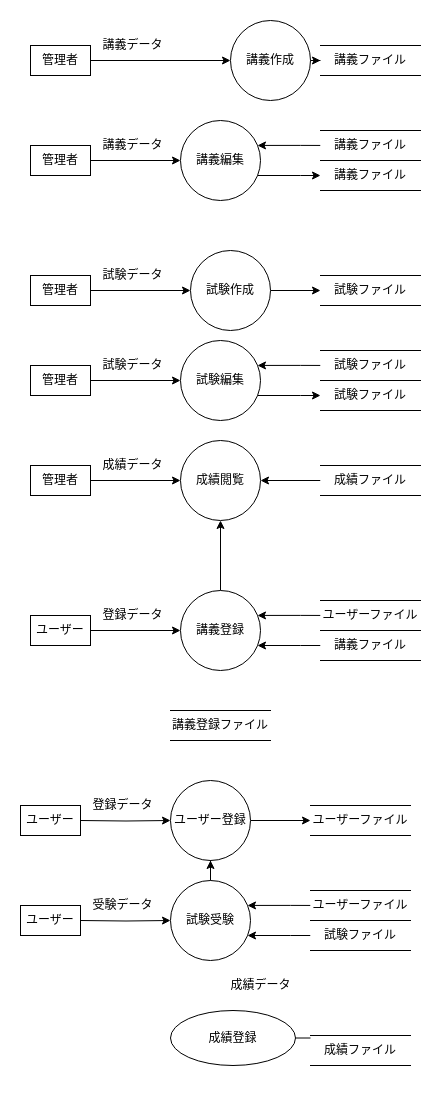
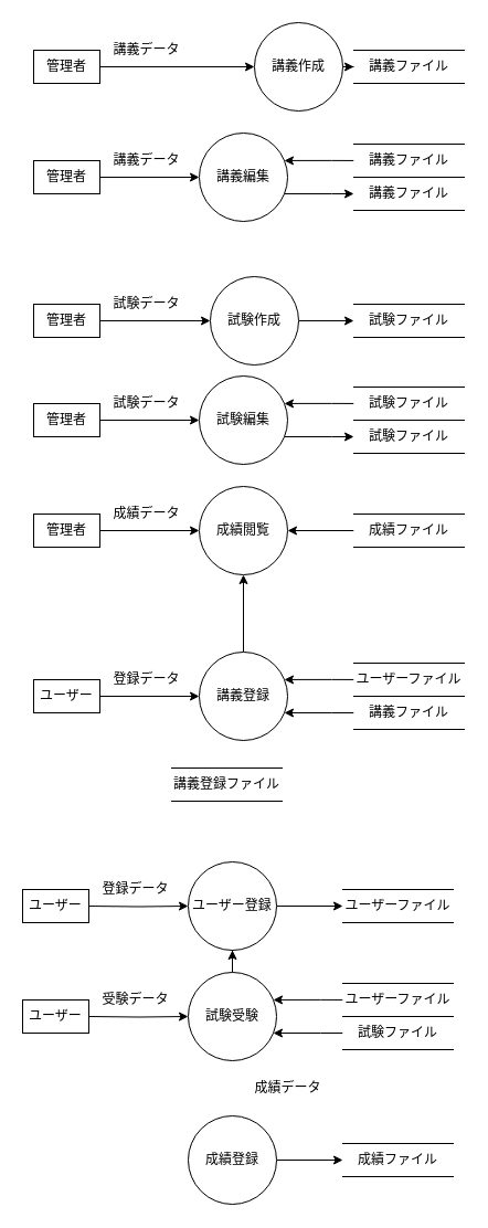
  <mxCell id="0" />
  <mxCell id="1" parent="0" />
  <mxCell id="2" value="" style="edgeStyle=orthogonalEdgeStyle;rounded=0;orthogonalLoop=1;jettySize=auto;html=1;" edge="1" parent="1" source="3" target="5"><mxGeometry relative="1" as="geometry" /></mxCell>
  <mxCell id="3" value="管理者" style="html=1;whiteSpace=wrap;" vertex="1" parent="1"><mxGeometry x="30" y="45" width="60" height="30" as="geometry" /></mxCell>
  <mxCell id="4" value="" style="edgeStyle=orthogonalEdgeStyle;rounded=0;orthogonalLoop=1;jettySize=auto;html=1;" edge="1" parent="1" source="5" target="6"><mxGeometry relative="1" as="geometry" /></mxCell>
  <mxCell id="5" value="講義作成" style="shape=ellipse;html=1;dashed=0;whiteSpace=wrap;aspect=fixed;perimeter=ellipsePerimeter;" vertex="1" parent="1"><mxGeometry x="230" y="20" width="80" height="80" as="geometry" /></mxCell>
  <mxCell id="6" value="講義ファイル" style="html=1;dashed=0;whiteSpace=wrap;shape=partialRectangle;right=0;left=0;" vertex="1" parent="1"><mxGeometry x="320" y="45" width="100" height="30" as="geometry" /></mxCell>
  <mxCell id="7" value="" style="edgeStyle=orthogonalEdgeStyle;rounded=0;orthogonalLoop=1;jettySize=auto;html=1;" edge="1" parent="1" source="8" target="10"><mxGeometry relative="1" as="geometry" /></mxCell>
  <mxCell id="8" value="管理者" style="html=1;whiteSpace=wrap;" vertex="1" parent="1"><mxGeometry x="30" y="275" width="60" height="30" as="geometry" /></mxCell>
  <mxCell id="9" value="" style="edgeStyle=orthogonalEdgeStyle;rounded=0;orthogonalLoop=1;jettySize=auto;html=1;" edge="1" parent="1" source="10" target="11"><mxGeometry relative="1" as="geometry" /></mxCell>
  <mxCell id="10" value="試験作成" style="shape=ellipse;html=1;dashed=0;whiteSpace=wrap;aspect=fixed;perimeter=ellipsePerimeter;" vertex="1" parent="1"><mxGeometry x="190" y="250" width="80" height="80" as="geometry" /></mxCell>
  <mxCell id="11" value="試験ファイル" style="html=1;dashed=0;whiteSpace=wrap;shape=partialRectangle;right=0;left=0;" vertex="1" parent="1"><mxGeometry x="320" y="275" width="100" height="30" as="geometry" /></mxCell>
  <mxCell id="12" value="講義データ" style="text;html=1;align=center;verticalAlign=middle;resizable=0;points=[];autosize=1;strokeColor=none;fillColor=none;" vertex="1" parent="1"><mxGeometry x="92" y="30" width="80" height="30" as="geometry" /></mxCell>
  <mxCell id="13" value="試験データ" style="text;html=1;align=center;verticalAlign=middle;resizable=0;points=[];autosize=1;strokeColor=none;fillColor=none;" vertex="1" parent="1"><mxGeometry x="92" y="260" width="80" height="30" as="geometry" /></mxCell>
  <mxCell id="14" value="" style="edgeStyle=orthogonalEdgeStyle;rounded=0;orthogonalLoop=1;jettySize=auto;html=1;" edge="1" parent="1" target="17"><mxGeometry relative="1" as="geometry"><mxPoint x="80" y="820" as="sourcePoint" /></mxGeometry></mxCell>
  <mxCell id="15" value="ユーザー" style="html=1;whiteSpace=wrap;" vertex="1" parent="1"><mxGeometry x="20" y="905" width="60" height="30" as="geometry" /></mxCell>
  <mxCell id="16" value="" style="edgeStyle=orthogonalEdgeStyle;rounded=0;orthogonalLoop=1;jettySize=auto;html=1;" edge="1" parent="1" source="17" target="18"><mxGeometry relative="1" as="geometry" /></mxCell>
  <mxCell id="17" value="ユーザー登録" style="shape=ellipse;html=1;dashed=0;whiteSpace=wrap;aspect=fixed;perimeter=ellipsePerimeter;" vertex="1" parent="1"><mxGeometry x="170" y="780" width="80" height="80" as="geometry" /></mxCell>
  <mxCell id="18" value="ユーザーファイル" style="html=1;dashed=0;whiteSpace=wrap;shape=partialRectangle;right=0;left=0;" vertex="1" parent="1"><mxGeometry x="310" y="805" width="100" height="30" as="geometry" /></mxCell>
  <mxCell id="19" value="登録データ" style="text;html=1;align=center;verticalAlign=middle;resizable=0;points=[];autosize=1;strokeColor=none;fillColor=none;" vertex="1" parent="1"><mxGeometry x="82" y="790" width="80" height="30" as="geometry" /></mxCell>
  <mxCell id="20" value="" style="edgeStyle=orthogonalEdgeStyle;rounded=0;orthogonalLoop=1;jettySize=auto;html=1;" edge="1" parent="1" target="23"><mxGeometry relative="1" as="geometry"><mxPoint x="80" y="920" as="sourcePoint" /></mxGeometry></mxCell>
  <mxCell id="21" value="ユーザー" style="html=1;whiteSpace=wrap;" vertex="1" parent="1"><mxGeometry x="20" y="805" width="60" height="30" as="geometry" /></mxCell>
  <mxCell id="22" value="" style="edgeStyle=orthogonalEdgeStyle;rounded=0;orthogonalLoop=1;jettySize=auto;html=1;" edge="1" parent="1" source="23" target="17"><mxGeometry relative="1" as="geometry" /></mxCell>
  <mxCell id="23" value="試験受験" style="shape=ellipse;html=1;dashed=0;whiteSpace=wrap;aspect=fixed;perimeter=ellipsePerimeter;" vertex="1" parent="1"><mxGeometry x="170" y="880" width="80" height="80" as="geometry" /></mxCell>
  <mxCell id="24" value="受験データ" style="text;html=1;align=center;verticalAlign=middle;resizable=0;points=[];autosize=1;strokeColor=none;fillColor=none;" vertex="1" parent="1"><mxGeometry x="82" y="890" width="80" height="30" as="geometry" /></mxCell>
  <mxCell id="25" value="" style="edgeStyle=orthogonalEdgeStyle;rounded=0;orthogonalLoop=1;jettySize=auto;html=1;" edge="1" parent="1" source="26" target="28"><mxGeometry relative="1" as="geometry" /></mxCell>
- <mxCell id="26" value="成績登録" style="shape=ellipse;html=1;dashed=0;whiteSpace=wrap;aspect=fixed;perimeter=ellipsePerimeter;" vertex="1" parent="1"><mxGeometry x="170" y="1010" width="125" height="55" as="geometry" /></mxCell>
+ <mxCell id="26" value="成績登録" style="shape=ellipse;html=1;dashed=0;whiteSpace=wrap;aspect=fixed;perimeter=ellipsePerimeter;" vertex="1" parent="1"><mxGeometry x="170" y="1010" width="80" height="80" as="geometry" /></mxCell>
  <mxCell id="27" value="成績データ" style="text;html=1;align=center;verticalAlign=middle;resizable=0;points=[];autosize=1;strokeColor=none;fillColor=none;" vertex="1" parent="1"><mxGeometry x="220" y="970" width="80" height="30" as="geometry" /></mxCell>
  <mxCell id="28" value="成績ファイル" style="html=1;dashed=0;whiteSpace=wrap;shape=partialRectangle;right=0;left=0;" vertex="1" parent="1"><mxGeometry x="310" y="1035" width="100" height="30" as="geometry" /></mxCell>
  <mxCell id="29" value="" style="edgeStyle=orthogonalEdgeStyle;rounded=0;orthogonalLoop=1;jettySize=auto;html=1;" edge="1" parent="1" source="30" target="32"><mxGeometry relative="1" as="geometry" /></mxCell>
  <mxCell id="30" value="管理者" style="html=1;whiteSpace=wrap;" vertex="1" parent="1"><mxGeometry x="30" y="145" width="60" height="30" as="geometry" /></mxCell>
  <mxCell id="31" value="" style="edgeStyle=orthogonalEdgeStyle;rounded=0;orthogonalLoop=1;jettySize=auto;html=1;" edge="1" parent="1" source="32" target="33"><mxGeometry relative="1" as="geometry"><Array as="points"><mxPoint x="300" y="175" /><mxPoint x="300" y="175" /></Array></mxGeometry></mxCell>
  <mxCell id="32" value="講義編集" style="shape=ellipse;html=1;dashed=0;whiteSpace=wrap;aspect=fixed;perimeter=ellipsePerimeter;" vertex="1" parent="1"><mxGeometry x="180" y="120" width="80" height="80" as="geometry" /></mxCell>
  <mxCell id="33" value="講義ファイル" style="html=1;dashed=0;whiteSpace=wrap;shape=partialRectangle;right=0;left=0;" vertex="1" parent="1"><mxGeometry x="320" y="160" width="100" height="30" as="geometry" /></mxCell>
  <mxCell id="34" value="講義データ" style="text;html=1;align=center;verticalAlign=middle;resizable=0;points=[];autosize=1;strokeColor=none;fillColor=none;" vertex="1" parent="1"><mxGeometry x="92" y="130" width="80" height="30" as="geometry" /></mxCell>
  <mxCell id="35" value="" style="edgeStyle=orthogonalEdgeStyle;rounded=0;orthogonalLoop=1;jettySize=auto;html=1;" edge="1" parent="1"><mxGeometry relative="1" as="geometry"><mxPoint x="320" y="144.94" as="sourcePoint" /><mxPoint x="257" y="144.94" as="targetPoint" /><Array as="points"><mxPoint x="300" y="144.94" /><mxPoint x="300" y="144.94" /></Array></mxGeometry></mxCell>
  <mxCell id="36" value="講義ファイル" style="html=1;dashed=0;whiteSpace=wrap;shape=partialRectangle;right=0;left=0;" vertex="1" parent="1"><mxGeometry x="320" y="130" width="100" height="30" as="geometry" /></mxCell>
  <mxCell id="37" value="" style="edgeStyle=orthogonalEdgeStyle;rounded=0;orthogonalLoop=1;jettySize=auto;html=1;" edge="1" parent="1" source="38" target="40"><mxGeometry relative="1" as="geometry" /></mxCell>
  <mxCell id="38" value="管理者" style="html=1;whiteSpace=wrap;" vertex="1" parent="1"><mxGeometry x="30" y="365" width="60" height="30" as="geometry" /></mxCell>
  <mxCell id="39" value="" style="edgeStyle=orthogonalEdgeStyle;rounded=0;orthogonalLoop=1;jettySize=auto;html=1;" edge="1" parent="1" source="40" target="41"><mxGeometry relative="1" as="geometry"><Array as="points"><mxPoint x="300" y="395" /><mxPoint x="300" y="395" /></Array></mxGeometry></mxCell>
  <mxCell id="40" value="試験編集" style="shape=ellipse;html=1;dashed=0;whiteSpace=wrap;aspect=fixed;perimeter=ellipsePerimeter;" vertex="1" parent="1"><mxGeometry x="180" y="340" width="80" height="80" as="geometry" /></mxCell>
  <mxCell id="41" value="試験ファイル" style="html=1;dashed=0;whiteSpace=wrap;shape=partialRectangle;right=0;left=0;" vertex="1" parent="1"><mxGeometry x="320" y="380" width="100" height="30" as="geometry" /></mxCell>
  <mxCell id="42" value="試験データ" style="text;html=1;align=center;verticalAlign=middle;resizable=0;points=[];autosize=1;strokeColor=none;fillColor=none;" vertex="1" parent="1"><mxGeometry x="92" y="350" width="80" height="30" as="geometry" /></mxCell>
  <mxCell id="43" value="" style="edgeStyle=orthogonalEdgeStyle;rounded=0;orthogonalLoop=1;jettySize=auto;html=1;" edge="1" parent="1"><mxGeometry relative="1" as="geometry"><mxPoint x="320" y="364.94" as="sourcePoint" /><mxPoint x="257" y="364.94" as="targetPoint" /><Array as="points"><mxPoint x="300" y="364.94" /><mxPoint x="300" y="364.94" /></Array></mxGeometry></mxCell>
  <mxCell id="44" value="試験ファイル" style="html=1;dashed=0;whiteSpace=wrap;shape=partialRectangle;right=0;left=0;" vertex="1" parent="1"><mxGeometry x="320" y="350" width="100" height="30" as="geometry" /></mxCell>
  <mxCell id="45" value="" style="edgeStyle=orthogonalEdgeStyle;rounded=0;orthogonalLoop=1;jettySize=auto;html=1;" edge="1" parent="1" source="46" target="48"><mxGeometry relative="1" as="geometry" /></mxCell>
  <mxCell id="46" value="ユーザー" style="html=1;whiteSpace=wrap;" vertex="1" parent="1"><mxGeometry x="30" y="615" width="60" height="30" as="geometry" /></mxCell>
  <mxCell id="47" value="" style="edgeStyle=orthogonalEdgeStyle;rounded=0;orthogonalLoop=1;jettySize=auto;html=1;" edge="1" parent="1" source="48" target="62"><mxGeometry relative="1" as="geometry" /></mxCell>
  <mxCell id="48" value="講義登録" style="shape=ellipse;html=1;dashed=0;whiteSpace=wrap;aspect=fixed;perimeter=ellipsePerimeter;" vertex="1" parent="1"><mxGeometry x="180" y="590" width="80" height="80" as="geometry" /></mxCell>
  <mxCell id="49" value="登録データ" style="text;html=1;align=center;verticalAlign=middle;resizable=0;points=[];autosize=1;strokeColor=none;fillColor=none;" vertex="1" parent="1"><mxGeometry x="92" y="600" width="80" height="30" as="geometry" /></mxCell>
- <mxCell id="50" value="講義登録ファイル" style="html=1;dashed=0;whiteSpace=wrap;shape=partialRectangle;right=0;left=0;" vertex="1" parent="1"><mxGeometry x="170" y="710" width="100" height="30" as="geometry" /></mxCell>
+ <mxCell id="50" value="講義登録ファイル" style="html=1;dashed=0;whiteSpace=wrap;shape=partialRectangle;right=0;left=0;" vertex="1" parent="1"><mxGeometry x="155" y="695" width="100" height="30" as="geometry" /></mxCell>
  <mxCell id="51" value="" style="edgeStyle=orthogonalEdgeStyle;rounded=0;orthogonalLoop=1;jettySize=auto;html=1;" edge="1" parent="1" source="52"><mxGeometry relative="1" as="geometry"><Array as="points"><mxPoint x="300" y="645" /><mxPoint x="300" y="645" /></Array><mxPoint x="257" y="645" as="targetPoint" /></mxGeometry></mxCell>
  <mxCell id="52" value="講義ファイル" style="html=1;dashed=0;whiteSpace=wrap;shape=partialRectangle;right=0;left=0;" vertex="1" parent="1"><mxGeometry x="320" y="630" width="100" height="30" as="geometry" /></mxCell>
  <mxCell id="53" value="" style="edgeStyle=orthogonalEdgeStyle;rounded=0;orthogonalLoop=1;jettySize=auto;html=1;" edge="1" parent="1"><mxGeometry relative="1" as="geometry"><mxPoint x="320" y="614.94" as="sourcePoint" /><mxPoint x="257" y="614.94" as="targetPoint" /><Array as="points"><mxPoint x="300" y="614.94" /><mxPoint x="300" y="614.94" /></Array></mxGeometry></mxCell>
  <mxCell id="54" value="ユーザーファイル" style="html=1;dashed=0;whiteSpace=wrap;shape=partialRectangle;right=0;left=0;" vertex="1" parent="1"><mxGeometry x="320" y="600" width="100" height="30" as="geometry" /></mxCell>
  <mxCell id="55" value="" style="edgeStyle=orthogonalEdgeStyle;rounded=0;orthogonalLoop=1;jettySize=auto;html=1;" edge="1" parent="1" source="56"><mxGeometry relative="1" as="geometry"><Array as="points"><mxPoint x="290" y="935" /><mxPoint x="290" y="935" /></Array><mxPoint x="247" y="935" as="targetPoint" /></mxGeometry></mxCell>
  <mxCell id="56" value="試験ファイル" style="html=1;dashed=0;whiteSpace=wrap;shape=partialRectangle;right=0;left=0;" vertex="1" parent="1"><mxGeometry x="310" y="920" width="100" height="30" as="geometry" /></mxCell>
  <mxCell id="57" value="" style="edgeStyle=orthogonalEdgeStyle;rounded=0;orthogonalLoop=1;jettySize=auto;html=1;" edge="1" parent="1"><mxGeometry relative="1" as="geometry"><mxPoint x="310" y="904.94" as="sourcePoint" /><mxPoint x="247" y="904.94" as="targetPoint" /><Array as="points"><mxPoint x="290" y="904.94" /><mxPoint x="290" y="904.94" /></Array></mxGeometry></mxCell>
  <mxCell id="58" value="ユーザーファイル" style="html=1;dashed=0;whiteSpace=wrap;shape=partialRectangle;right=0;left=0;" vertex="1" parent="1"><mxGeometry x="310" y="890" width="100" height="30" as="geometry" /></mxCell>
  <mxCell id="59" value="" style="edgeStyle=orthogonalEdgeStyle;rounded=0;orthogonalLoop=1;jettySize=auto;html=1;" edge="1" parent="1" source="60" target="62"><mxGeometry relative="1" as="geometry" /></mxCell>
  <mxCell id="60" value="管理者" style="html=1;whiteSpace=wrap;" vertex="1" parent="1"><mxGeometry x="30" y="465" width="60" height="30" as="geometry" /></mxCell>
  <mxCell id="61" value="" style="edgeStyle=orthogonalEdgeStyle;rounded=0;orthogonalLoop=1;jettySize=auto;html=1;" edge="1" parent="1" source="63" target="62"><mxGeometry relative="1" as="geometry" /></mxCell>
  <mxCell id="62" value="成績閲覧" style="shape=ellipse;html=1;dashed=0;whiteSpace=wrap;aspect=fixed;perimeter=ellipsePerimeter;" vertex="1" parent="1"><mxGeometry x="180" y="440" width="80" height="80" as="geometry" /></mxCell>
  <mxCell id="63" value="成績ファイル" style="html=1;dashed=0;whiteSpace=wrap;shape=partialRectangle;right=0;left=0;" vertex="1" parent="1"><mxGeometry x="320" y="465" width="100" height="30" as="geometry" /></mxCell>
  <mxCell id="64" value="成績データ" style="text;html=1;align=center;verticalAlign=middle;resizable=0;points=[];autosize=1;strokeColor=none;fillColor=none;" vertex="1" parent="1"><mxGeometry x="92" y="450" width="80" height="30" as="geometry" /></mxCell>
